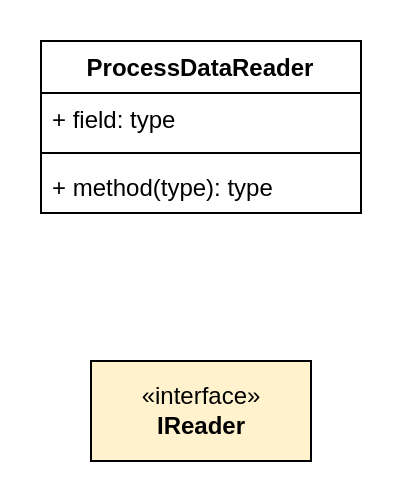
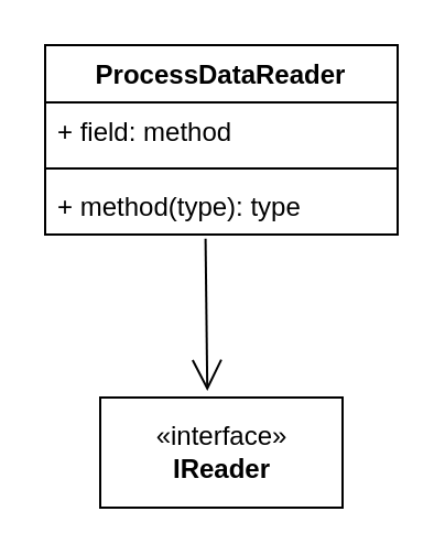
  <mxCell id="0" />
  <mxCell id="1" parent="0" />
  <mxCell id="2" value="ProcessDataReader&#10;" style="swimlane;fontStyle=1;align=center;verticalAlign=top;childLayout=stackLayout;horizontal=1;startSize=26;horizontalStack=0;resizeParent=1;resizeParentMax=0;resizeLast=0;collapsible=1;marginBottom=0;" vertex="1" parent="1"><mxGeometry x="20" y="20" width="160" height="86" as="geometry" /></mxCell>
- <mxCell id="3" value="+ field: type" style="text;strokeColor=none;fillColor=none;align=left;verticalAlign=top;spacingLeft=4;spacingRight=4;overflow=hidden;rotatable=0;points=[[0,0.5],[1,0.5]];portConstraint=eastwest;" vertex="1" parent="2"><mxGeometry y="26" width="160" height="26" as="geometry" /></mxCell>
+ <mxCell id="3" value="+ field: method" style="text;strokeColor=none;fillColor=none;align=left;verticalAlign=top;spacingLeft=4;spacingRight=4;overflow=hidden;rotatable=0;points=[[0,0.5],[1,0.5]];portConstraint=eastwest;" vertex="1" parent="2"><mxGeometry y="26" width="160" height="26" as="geometry" /></mxCell>
  <mxCell id="4" value="" style="line;strokeWidth=1;fillColor=none;align=left;verticalAlign=middle;spacingTop=-1;spacingLeft=3;spacingRight=3;rotatable=0;labelPosition=right;points=[];portConstraint=eastwest;strokeColor=inherit;" vertex="1" parent="2"><mxGeometry y="52" width="160" height="8" as="geometry" /></mxCell>
  <mxCell id="5" value="+ method(type): type" style="text;strokeColor=none;fillColor=none;align=left;verticalAlign=top;spacingLeft=4;spacingRight=4;overflow=hidden;rotatable=0;points=[[0,0.5],[1,0.5]];portConstraint=eastwest;" vertex="1" parent="2"><mxGeometry y="60" width="160" height="26" as="geometry" /></mxCell>
- <mxCell id="6" value="«interface»&lt;br&gt;&lt;div&gt;&lt;b&gt;IReader&lt;/b&gt;&lt;/div&gt;" style="html=1;fillColor=#fff2cc;" vertex="1" parent="1"><mxGeometry x="45" y="180" width="110" height="50" as="geometry" /></mxCell>
+ <mxCell id="6" value="«interface»&lt;br&gt;&lt;div&gt;&lt;b&gt;IReader&lt;/b&gt;&lt;/div&gt;" style="html=1;" vertex="1" parent="1"><mxGeometry x="45" y="180" width="110" height="50" as="geometry" /></mxCell>
+ <mxCell id="7" value="" style="endArrow=open;endFill=1;endSize=12;html=1;rounded=0;exitX=0.455;exitY=1.071;exitDx=0;exitDy=0;exitPerimeter=0;entryX=0.442;entryY=-0.06;entryDx=0;entryDy=0;entryPerimeter=0;" edge="1" parent="1" source="5" target="6"><mxGeometry width="160" relative="1" as="geometry"><mxPoint x="60" y="140" as="sourcePoint" /><mxPoint x="220" y="140" as="targetPoint" /></mxGeometry></mxCell>
